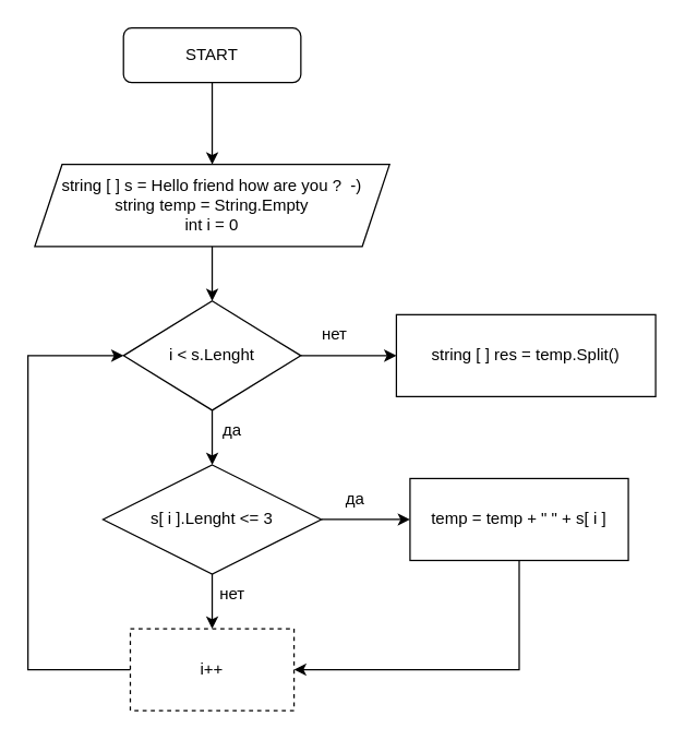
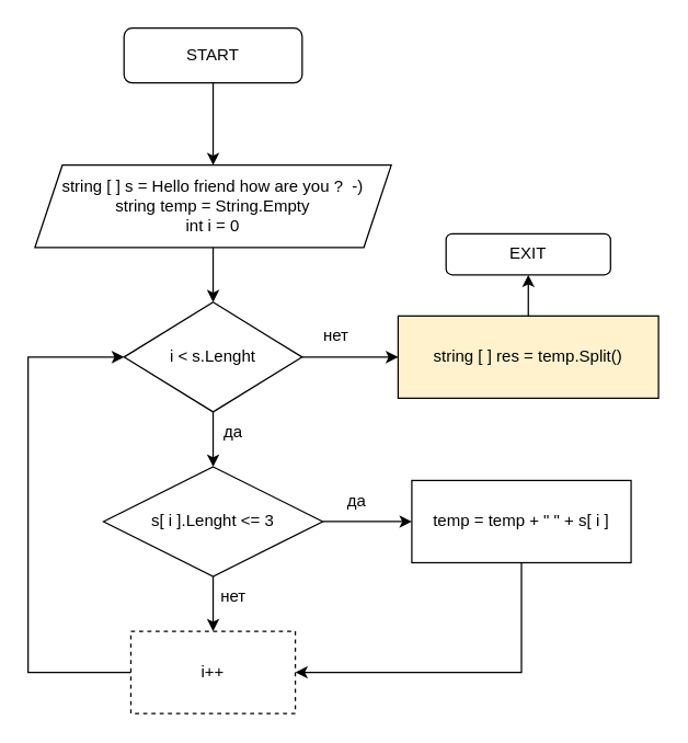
  <mxCell id="0" />
  <mxCell id="1" parent="0" />
  <mxCell id="2" value="" style="edgeStyle=orthogonalEdgeStyle;rounded=0;orthogonalLoop=1;jettySize=auto;html=1;" edge="1" parent="1" source="3" target="5"><mxGeometry relative="1" as="geometry" /></mxCell>
  <mxCell id="3" value="START" style="rounded=1;whiteSpace=wrap;html=1;" vertex="1" parent="1"><mxGeometry x="90" y="20" width="130" height="40" as="geometry" /></mxCell>
  <mxCell id="4" value="" style="edgeStyle=orthogonalEdgeStyle;rounded=0;orthogonalLoop=1;jettySize=auto;html=1;" edge="1" parent="1" source="5" target="8"><mxGeometry relative="1" as="geometry" /></mxCell>
  <mxCell id="5" value="string [ ] s = Hello friend how are you ?&amp;nbsp; -)&lt;br&gt;string temp = String.Empty&lt;br&gt;int i = 0&lt;br&gt;" style="shape=parallelogram;perimeter=parallelogramPerimeter;whiteSpace=wrap;html=1;fixedSize=1;" vertex="1" parent="1"><mxGeometry x="25" y="120" width="260" height="60" as="geometry" /></mxCell>
  <mxCell id="6" value="s[ i ].Lenght &amp;lt;= 3" style="rhombus;whiteSpace=wrap;html=1;" vertex="1" parent="1"><mxGeometry x="75" y="340" width="160" height="80" as="geometry" /></mxCell>
  <mxCell id="7" value="temp = temp + &quot; &quot; + s[ i ]" style="rounded=0;whiteSpace=wrap;html=1;" vertex="1" parent="1"><mxGeometry x="300" y="350" width="160" height="60" as="geometry" /></mxCell>
  <mxCell id="8" value="i &amp;lt; s.Lenght" style="rhombus;whiteSpace=wrap;html=1;" vertex="1" parent="1"><mxGeometry x="90" y="220" width="130" height="80" as="geometry" /></mxCell>
  <mxCell id="9" value="" style="endArrow=classic;html=1;rounded=0;exitX=0.5;exitY=1;exitDx=0;exitDy=0;entryX=0.5;entryY=0;entryDx=0;entryDy=0;" edge="1" parent="1" source="8" target="6"><mxGeometry width="50" height="50" relative="1" as="geometry"><mxPoint x="160" y="290" as="sourcePoint" /><mxPoint x="210" y="240" as="targetPoint" /></mxGeometry></mxCell>
  <mxCell id="10" value="да" style="text;html=1;strokeColor=none;fillColor=none;align=center;verticalAlign=middle;whiteSpace=wrap;rounded=0;" vertex="1" parent="1"><mxGeometry x="140" y="300" width="60" height="30" as="geometry" /></mxCell>
  <mxCell id="11" value="" style="endArrow=classic;html=1;rounded=0;exitX=1;exitY=0.5;exitDx=0;exitDy=0;entryX=0;entryY=0.5;entryDx=0;entryDy=0;" edge="1" parent="1" source="6" target="7"><mxGeometry width="50" height="50" relative="1" as="geometry"><mxPoint x="160" y="290" as="sourcePoint" /><mxPoint x="210" y="240" as="targetPoint" /></mxGeometry></mxCell>
  <mxCell id="12" value="да" style="text;html=1;strokeColor=none;fillColor=none;align=center;verticalAlign=middle;whiteSpace=wrap;rounded=0;" vertex="1" parent="1"><mxGeometry x="230" y="350" width="60" height="30" as="geometry" /></mxCell>
  <mxCell id="13" value="i++" style="rounded=0;whiteSpace=wrap;html=1;dashed=1;" vertex="1" parent="1"><mxGeometry x="95" y="460" width="120" height="60" as="geometry" /></mxCell>
  <mxCell id="14" value="" style="endArrow=classic;html=1;rounded=0;exitX=0.5;exitY=1;exitDx=0;exitDy=0;entryX=0.5;entryY=0;entryDx=0;entryDy=0;" edge="1" parent="1" source="6" target="13"><mxGeometry width="50" height="50" relative="1" as="geometry"><mxPoint x="160" y="310" as="sourcePoint" /><mxPoint x="210" y="260" as="targetPoint" /></mxGeometry></mxCell>
  <mxCell id="15" value="нет" style="text;html=1;strokeColor=none;fillColor=none;align=center;verticalAlign=middle;whiteSpace=wrap;rounded=0;" vertex="1" parent="1"><mxGeometry x="140" y="420" width="60" height="30" as="geometry" /></mxCell>
  <mxCell id="16" value="" style="endArrow=classic;html=1;rounded=0;exitX=0.5;exitY=1;exitDx=0;exitDy=0;entryX=1;entryY=0.5;entryDx=0;entryDy=0;" edge="1" parent="1" source="7" target="13"><mxGeometry width="50" height="50" relative="1" as="geometry"><mxPoint x="160" y="310" as="sourcePoint" /><mxPoint x="210" y="260" as="targetPoint" /><Array as="points"><mxPoint x="380" y="490" /></Array></mxGeometry></mxCell>
  <mxCell id="17" value="" style="endArrow=classic;html=1;rounded=0;exitX=0;exitY=0.5;exitDx=0;exitDy=0;entryX=0;entryY=0.5;entryDx=0;entryDy=0;" edge="1" parent="1" source="13" target="8"><mxGeometry width="50" height="50" relative="1" as="geometry"><mxPoint x="160" y="310" as="sourcePoint" /><mxPoint x="210" y="260" as="targetPoint" /><Array as="points"><mxPoint x="20" y="490" /><mxPoint x="20" y="260" /></Array></mxGeometry></mxCell>
  <mxCell id="18" value="" style="endArrow=classic;html=1;rounded=0;exitX=1;exitY=0.5;exitDx=0;exitDy=0;" edge="1" parent="1" source="8"><mxGeometry width="50" height="50" relative="1" as="geometry"><mxPoint x="250" y="300" as="sourcePoint" /><mxPoint x="290" y="260" as="targetPoint" /><Array as="points" /></mxGeometry></mxCell>
- <mxCell id="20" value="string [ ] res = temp.Split()" style="rounded=0;whiteSpace=wrap;html=1;" vertex="1" parent="1"><mxGeometry x="290" y="230" width="190" height="60" as="geometry" /></mxCell>
+ <mxCell id="19" value="" style="edgeStyle=orthogonalEdgeStyle;rounded=0;orthogonalLoop=1;jettySize=auto;html=1;" edge="1" parent="1" source="20" target="22"><mxGeometry relative="1" as="geometry" /></mxCell>
+ <mxCell id="20" value="string [ ] res = temp.Split()" style="rounded=0;whiteSpace=wrap;html=1;fillColor=#fff2cc;" vertex="1" parent="1"><mxGeometry x="290" y="230" width="190" height="60" as="geometry" /></mxCell>
  <mxCell id="21" value="нет" style="text;html=1;strokeColor=none;fillColor=none;align=center;verticalAlign=middle;whiteSpace=wrap;rounded=0;" vertex="1" parent="1"><mxGeometry x="215" y="230" width="60" height="30" as="geometry" /></mxCell>
+ <mxCell id="22" value="EXIT" style="rounded=1;whiteSpace=wrap;html=1;" vertex="1" parent="1"><mxGeometry x="325" y="170" width="120" height="30" as="geometry" /></mxCell>
